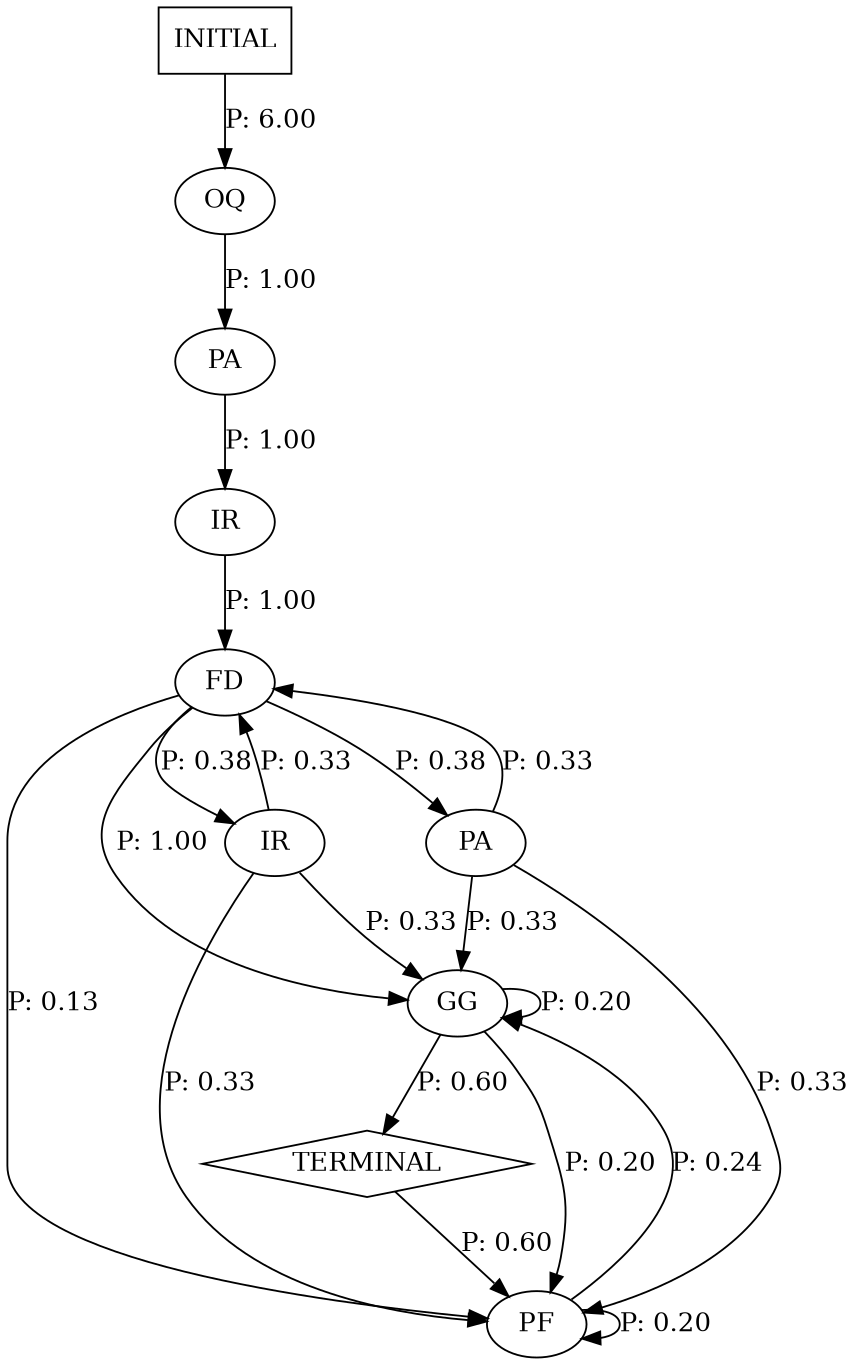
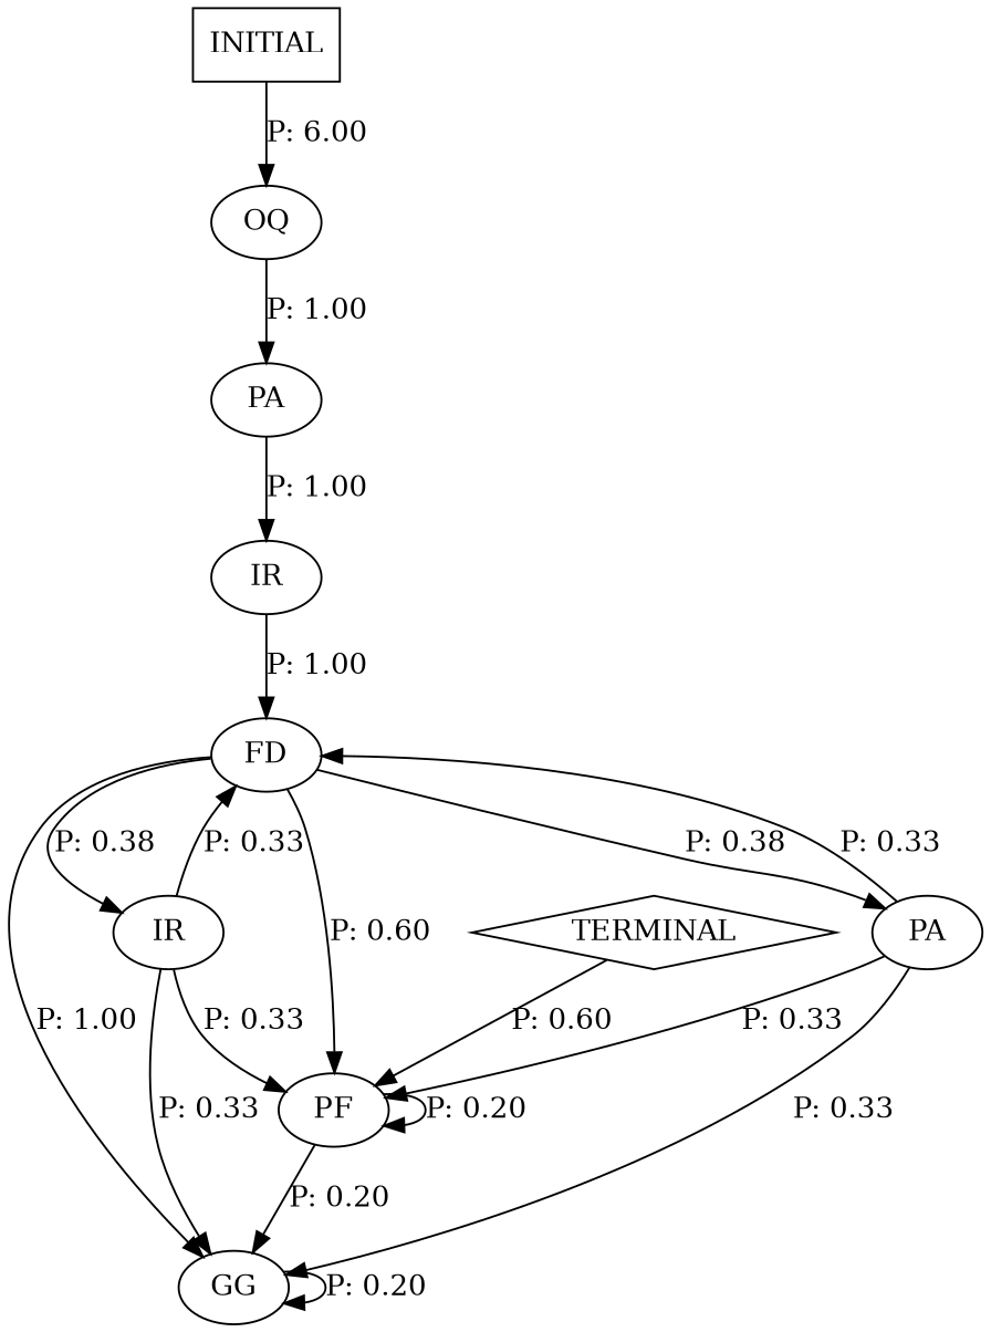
  digraph {
    n1 [label=FD]
    n2 [label=GG]
    n3 [label=IR]
    n4 [label=PA]
    n5 [label=PF]
    n6 [label=TERMINAL shape=diamond]
    n7 [label=IR]
    n8 [label=OQ]
    n9 [label=PA]
    n10 [label=INITIAL shape=box]
    n1 -> n2 [label="P: 1.00"]
    n1 -> n3 [label="P: 0.38"]
    n1 -> n4 [label="P: 0.38"]
-   n1 -> n5 [label="P: 0.13"]
+   n1 -> n5 [label="P: 0.60"]
    n2 -> n2 [label="P: 0.20"]
-   n2 -> n5 [label="P: 0.20"]
-   n2 -> n6 [label="P: 0.60"]
    n3 -> n1 [label="P: 0.33"]
    n3 -> n2 [label="P: 0.33"]
    n3 -> n5 [label="P: 0.33"]
    n4 -> n1 [label="P: 0.33"]
    n4 -> n2 [label="P: 0.33"]
    n4 -> n5 [label="P: 0.33"]
-   n5 -> n2 [label="P: 0.24"]
+   n5 -> n2 [label="P: 0.20"]
    n5 -> n5 [label="P: 0.20"]
    n6 -> n5 [label="P: 0.60"]
    n7 -> n1 [label="P: 1.00"]
    n8 -> n9 [label="P: 1.00"]
    n9 -> n7 [label="P: 1.00"]
    n10 -> n8 [label="P: 6.00"]
  }
